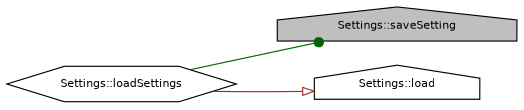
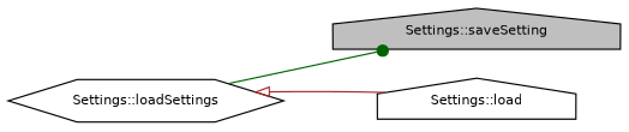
  digraph {
    rankdir=LR
    node [color=black fillcolor=white fontname=Helvetica fontsize=10 shape=house style=filled]
    edge [fontname=Helvetica fontsize=10 labelfontname=Helvetica labelfontsize=10 style=solid]
    n1 [fillcolor=grey75 fontcolor=black height=0.2 label="Settings::saveSetting" width=0.4]
    n2 [height=0.2 label="Settings::loadSettings" shape=hexagon width=0.4]
    n3 [height=0.2 label="Settings::load" width=0.4]
    n2 -> n1 [arrowhead=dot color=darkgreen]
-   n2 -> n3 [arrowhead=onormal color=brown]
+   n3 -> n2 [arrowhead=onormal color=brown]
  }
